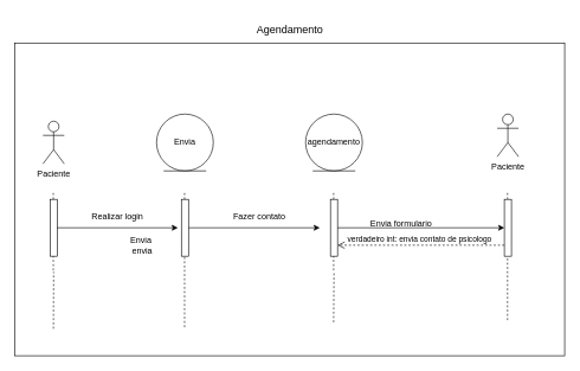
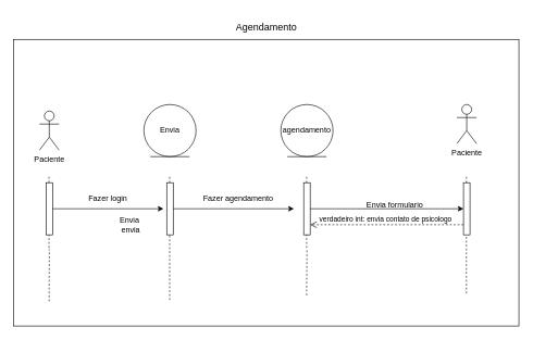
  <mxCell id="0" />
  <mxCell id="1" parent="0" />
  <mxCell id="2" value="" style="rounded=0;whiteSpace=wrap;html=1;" vertex="1" parent="1"><mxGeometry x="20" y="60" width="775" height="440" as="geometry" /></mxCell>
  <mxCell id="3" value="&lt;font style=&quot;vertical-align: inherit;&quot;&gt;&lt;font style=&quot;vertical-align: inherit;&quot;&gt;Paciente&lt;/font&gt;&lt;/font&gt;" style="shape=umlActor;verticalLabelPosition=bottom;verticalAlign=top;html=1;outlineConnect=0;" parent="1" vertex="1"><mxGeometry x="60" y="170" width="30" height="60" as="geometry" /></mxCell>
  <mxCell id="4" value="&lt;font style=&quot;vertical-align: inherit;&quot;&gt;&lt;font style=&quot;vertical-align: inherit;&quot;&gt;Envia&lt;/font&gt;&lt;/font&gt;" style="ellipse;shape=umlEntity;whiteSpace=wrap;html=1;" parent="1" vertex="1"><mxGeometry x="220" y="160" width="80" height="80" as="geometry" /></mxCell>
  <mxCell id="5" value="" style="endArrow=none;dashed=1;html=1;rounded=0;" parent="1" source="10" edge="1"><mxGeometry width="50" height="50" relative="1" as="geometry"><mxPoint x="74.5" y="460" as="sourcePoint" /><mxPoint x="74.5" y="270" as="targetPoint" /><Array as="points" /></mxGeometry></mxCell>
  <mxCell id="6" value="" style="endArrow=none;dashed=1;html=1;rounded=0;" parent="1" source="12" edge="1"><mxGeometry width="50" height="50" relative="1" as="geometry"><mxPoint x="259.5" y="460" as="sourcePoint" /><mxPoint x="259.5" y="270" as="targetPoint" /><Array as="points" /></mxGeometry></mxCell>
  <mxCell id="7" value="&lt;font style=&quot;vertical-align: inherit;&quot;&gt;&lt;font style=&quot;vertical-align: inherit;&quot;&gt;agendamento&lt;/font&gt;&lt;/font&gt;" style="ellipse;shape=umlEntity;whiteSpace=wrap;html=1;" parent="1" vertex="1"><mxGeometry x="430" y="160" width="80" height="80" as="geometry" /></mxCell>
  <mxCell id="8" value="" style="endArrow=none;dashed=1;html=1;rounded=0;" parent="1" source="14" edge="1"><mxGeometry width="50" height="50" relative="1" as="geometry"><mxPoint x="469.5" y="460" as="sourcePoint" /><mxPoint x="469.5" y="270" as="targetPoint" /><Array as="points" /></mxGeometry></mxCell>
  <mxCell id="9" value="" style="endArrow=none;dashed=1;html=1;rounded=0;" parent="1" target="10" edge="1"><mxGeometry width="50" height="50" relative="1" as="geometry"><mxPoint x="74.5" y="380" as="sourcePoint" /><mxPoint x="74.5" y="270" as="targetPoint" /><Array as="points"><mxPoint x="74.5" y="280" /></Array></mxGeometry></mxCell>
  <mxCell id="10" value="" style="html=1;points=[[0,0,0,0,5],[0,1,0,0,-5],[1,0,0,0,5],[1,1,0,0,-5]];perimeter=orthogonalPerimeter;outlineConnect=0;targetShapes=umlLifeline;portConstraint=eastwest;newEdgeStyle={&quot;curved&quot;:0,&quot;rounded&quot;:0};" parent="1" vertex="1"><mxGeometry x="70" y="280" width="10" height="80" as="geometry" /></mxCell>
  <mxCell id="11" value="" style="endArrow=none;dashed=1;html=1;rounded=0;" parent="1" target="12" edge="1"><mxGeometry width="50" height="50" relative="1" as="geometry"><mxPoint x="259.5" y="460" as="sourcePoint" /><mxPoint x="259.5" y="270" as="targetPoint" /><Array as="points"><mxPoint x="259.5" y="280" /></Array></mxGeometry></mxCell>
  <mxCell id="12" value="" style="html=1;points=[[0,0,0,0,5],[0,1,0,0,-5],[1,0,0,0,5],[1,1,0,0,-5]];perimeter=orthogonalPerimeter;outlineConnect=0;targetShapes=umlLifeline;portConstraint=eastwest;newEdgeStyle={&quot;curved&quot;:0,&quot;rounded&quot;:0};" parent="1" vertex="1"><mxGeometry x="255" y="280" width="10" height="80" as="geometry" /></mxCell>
  <mxCell id="13" value="" style="endArrow=none;dashed=1;html=1;rounded=0;" parent="1" target="14" edge="1"><mxGeometry width="50" height="50" relative="1" as="geometry"><mxPoint x="469.5" y="380" as="sourcePoint" /><mxPoint x="469.5" y="270" as="targetPoint" /><Array as="points"><mxPoint x="469.5" y="280" /></Array></mxGeometry></mxCell>
  <mxCell id="14" value="" style="html=1;points=[[0,0,0,0,5],[0,1,0,0,-5],[1,0,0,0,5],[1,1,0,0,-5]];perimeter=orthogonalPerimeter;outlineConnect=0;targetShapes=umlLifeline;portConstraint=eastwest;newEdgeStyle={&quot;curved&quot;:0,&quot;rounded&quot;:0};" parent="1" vertex="1"><mxGeometry x="465" y="280" width="10" height="80" as="geometry" /></mxCell>
  <mxCell id="15" value="" style="endArrow=classic;html=1;rounded=0;" edge="1" parent="1" source="10"><mxGeometry width="50" height="50" relative="1" as="geometry"><mxPoint x="90" y="320" as="sourcePoint" /><mxPoint x="250" y="320" as="targetPoint" /></mxGeometry></mxCell>
- <mxCell id="16" value="Realizar login" style="text;html=1;align=center;verticalAlign=middle;whiteSpace=wrap;rounded=0;" vertex="1" parent="1"><mxGeometry x="110" y="290" width="110" height="30" as="geometry" /></mxCell>
+ <mxCell id="16" value="Fazer login" style="text;html=1;align=center;verticalAlign=middle;whiteSpace=wrap;rounded=0;" vertex="1" parent="1"><mxGeometry x="110" y="290" width="110" height="30" as="geometry" /></mxCell>
  <mxCell id="17" value="" style="endArrow=classic;html=1;rounded=0;" edge="1" parent="1"><mxGeometry width="50" height="50" relative="1" as="geometry"><mxPoint x="265" y="320" as="sourcePoint" /><mxPoint x="450" y="320" as="targetPoint" /></mxGeometry></mxCell>
- <mxCell id="18" value="Fazer contato" style="text;html=1;align=center;verticalAlign=middle;whiteSpace=wrap;rounded=0;" vertex="1" parent="1"><mxGeometry x="290" y="290" width="150" height="30" as="geometry" /></mxCell>
+ <mxCell id="18" value="Fazer agendamento" style="text;html=1;align=center;verticalAlign=middle;whiteSpace=wrap;rounded=0;" vertex="1" parent="1"><mxGeometry x="290" y="290" width="150" height="30" as="geometry" /></mxCell>
  <mxCell id="19" value="verdadeiro int: envia contato de psicologo&amp;nbsp;" style="html=1;verticalAlign=bottom;endArrow=open;dashed=1;endSize=8;curved=0;rounded=0;entryX=1;entryY=1;entryDx=0;entryDy=-5;entryPerimeter=0;" edge="1" source="26" parent="1"><mxGeometry relative="1" as="geometry"><mxPoint x="475" y="344.5" as="targetPoint" /><mxPoint x="700" y="345" as="sourcePoint" /></mxGeometry></mxCell>
  <mxCell id="20" value="" style="endArrow=none;dashed=1;html=1;rounded=0;" edge="1" parent="1"><mxGeometry width="50" height="50" relative="1" as="geometry"><mxPoint x="74.68" y="462" as="sourcePoint" /><mxPoint x="75" y="382" as="targetPoint" /><Array as="points" /></mxGeometry></mxCell>
  <mxCell id="21" value="" style="endArrow=none;dashed=1;html=1;rounded=0;" edge="1" parent="1"><mxGeometry width="50" height="50" relative="1" as="geometry"><mxPoint x="469.5" y="453" as="sourcePoint" /><mxPoint x="470" y="383" as="targetPoint" /><Array as="points" /></mxGeometry></mxCell>
  <mxCell id="22" value="Envia&amp;nbsp; envia" style="text;html=1;align=center;verticalAlign=middle;whiteSpace=wrap;rounded=0;" vertex="1" parent="1"><mxGeometry x="170" y="330" width="60" height="30" as="geometry" /></mxCell>
  <mxCell id="23" value="&lt;font style=&quot;vertical-align: inherit;&quot;&gt;&lt;font style=&quot;vertical-align: inherit;&quot;&gt;Paciente&lt;/font&gt;&lt;/font&gt;" style="shape=umlActor;verticalLabelPosition=bottom;verticalAlign=top;html=1;outlineConnect=0;" vertex="1" parent="1"><mxGeometry x="700" y="160" width="30" height="60" as="geometry" /></mxCell>
  <mxCell id="24" value="" style="endArrow=none;dashed=1;html=1;rounded=0;" edge="1" parent="1" source="26"><mxGeometry width="50" height="50" relative="1" as="geometry"><mxPoint x="714.5" y="450" as="sourcePoint" /><mxPoint x="715" y="270" as="targetPoint" /><Array as="points"><mxPoint x="714.5" y="270" /></Array></mxGeometry></mxCell>
  <mxCell id="25" value="" style="endArrow=none;dashed=1;html=1;rounded=0;" edge="1" parent="1" target="26"><mxGeometry width="50" height="50" relative="1" as="geometry"><mxPoint x="714.5" y="450" as="sourcePoint" /><mxPoint x="715" y="270" as="targetPoint" /><Array as="points" /></mxGeometry></mxCell>
  <mxCell id="26" value="" style="html=1;points=[[0,0,0,0,5],[0,1,0,0,-5],[1,0,0,0,5],[1,1,0,0,-5]];perimeter=orthogonalPerimeter;outlineConnect=0;targetShapes=umlLifeline;portConstraint=eastwest;newEdgeStyle={&quot;curved&quot;:0,&quot;rounded&quot;:0};" vertex="1" parent="1"><mxGeometry x="710" y="280" width="10" height="80" as="geometry" /></mxCell>
  <mxCell id="27" value="" style="endArrow=classic;html=1;rounded=0;" edge="1" parent="1"><mxGeometry width="50" height="50" relative="1" as="geometry"><mxPoint x="475" y="320" as="sourcePoint" /><mxPoint x="710" y="320" as="targetPoint" /></mxGeometry></mxCell>
- <mxCell id="28" value="Envia formulario" style="text;html=1;align=center;verticalAlign=middle;whiteSpace=wrap;rounded=0;" vertex="1" parent="1"><mxGeometry x="510" y="300" width="110" height="30" as="geometry" /></mxCell>
+ <mxCell id="28" value="Envia formulario" style="text;html=1;align=center;verticalAlign=middle;whiteSpace=wrap;rounded=0;" vertex="1" parent="1"><mxGeometry x="550" y="300" width="110" height="30" as="geometry" /></mxCell>
  <mxCell id="29" value="Agendamento" style="text;html=1;align=center;verticalAlign=middle;whiteSpace=wrap;rounded=0;fontSize=15;" vertex="1" parent="1"><mxGeometry x="217.5" y="20" width="380" height="40" as="geometry" /></mxCell>
